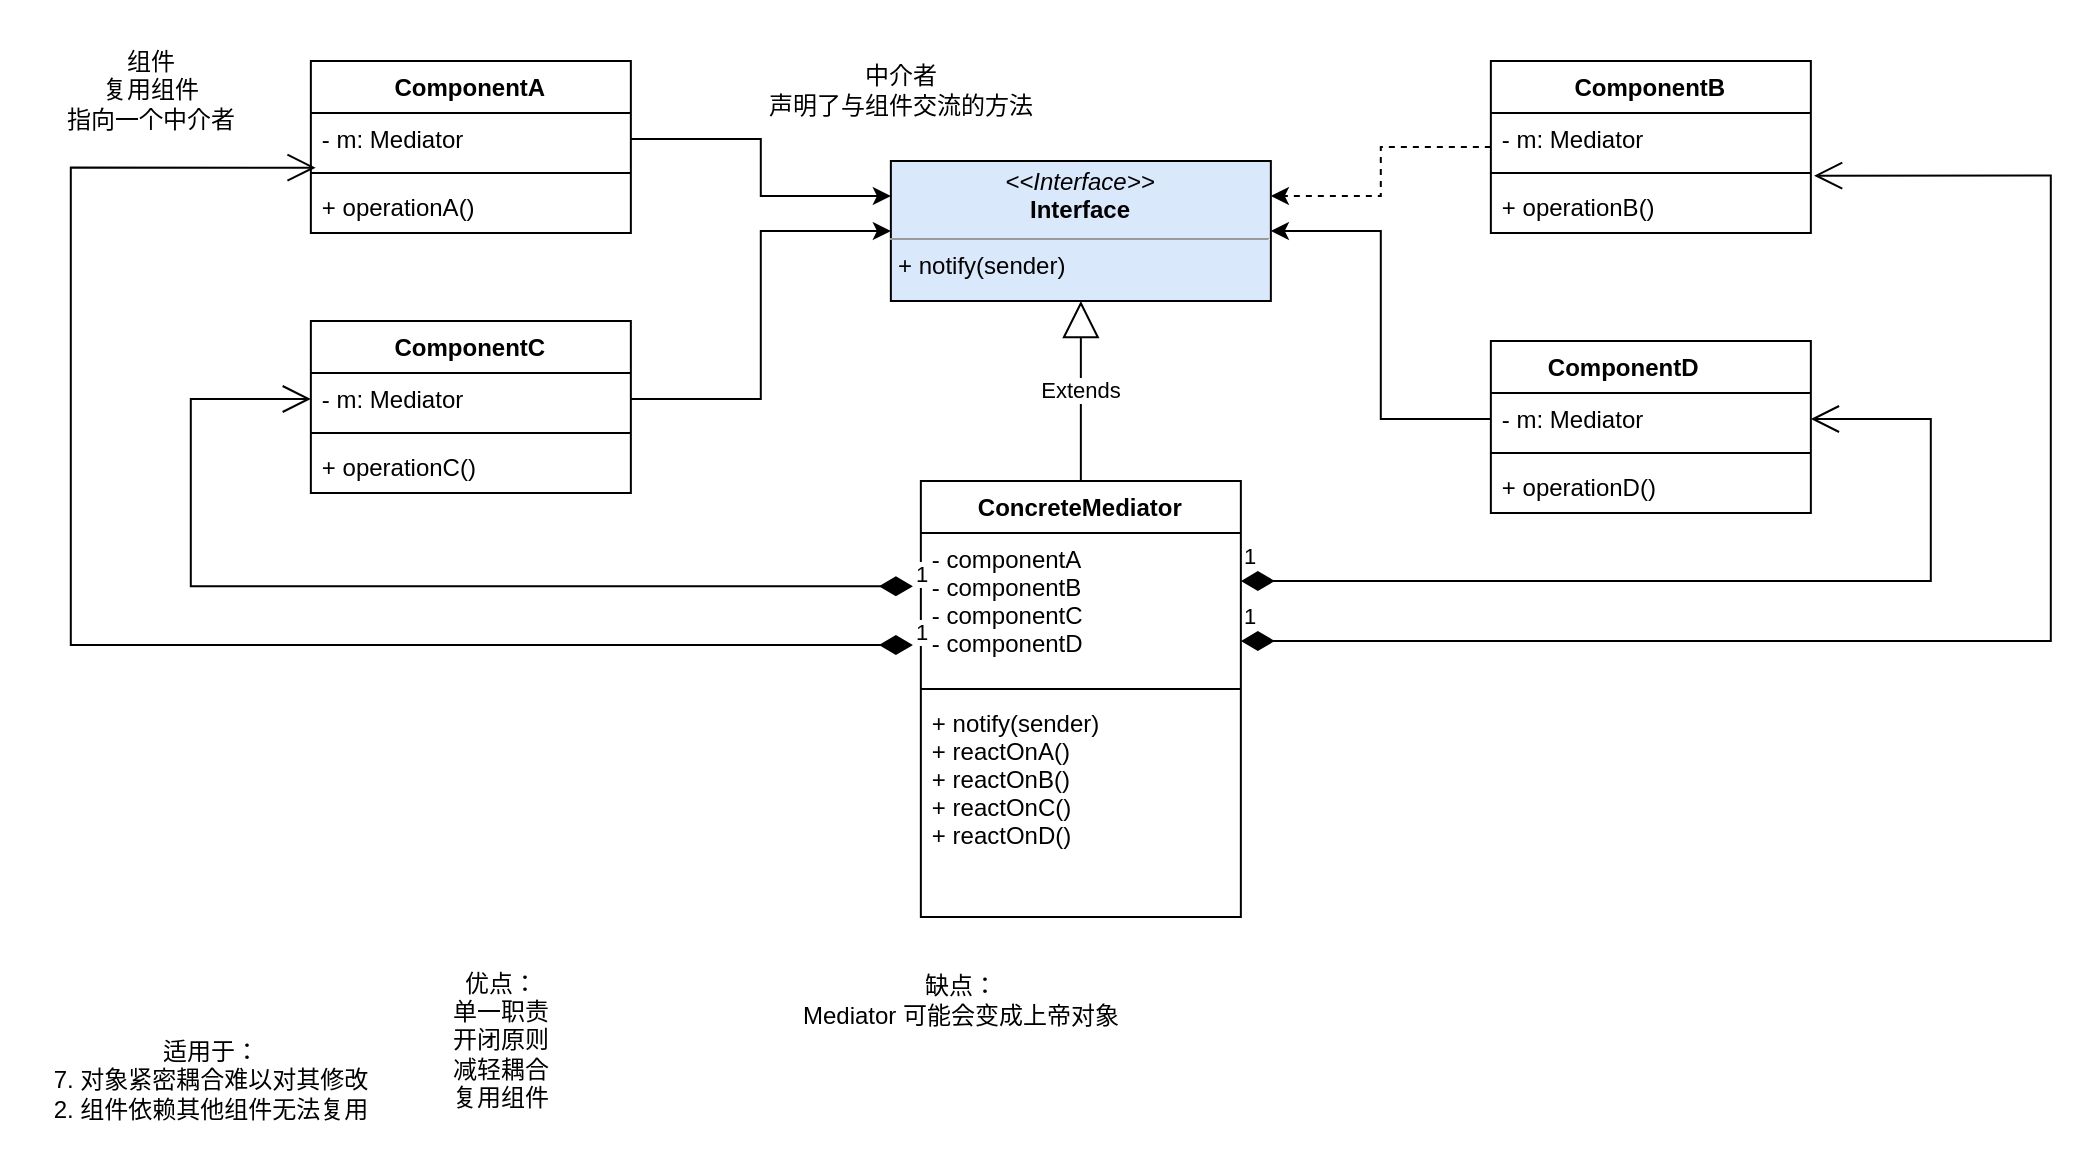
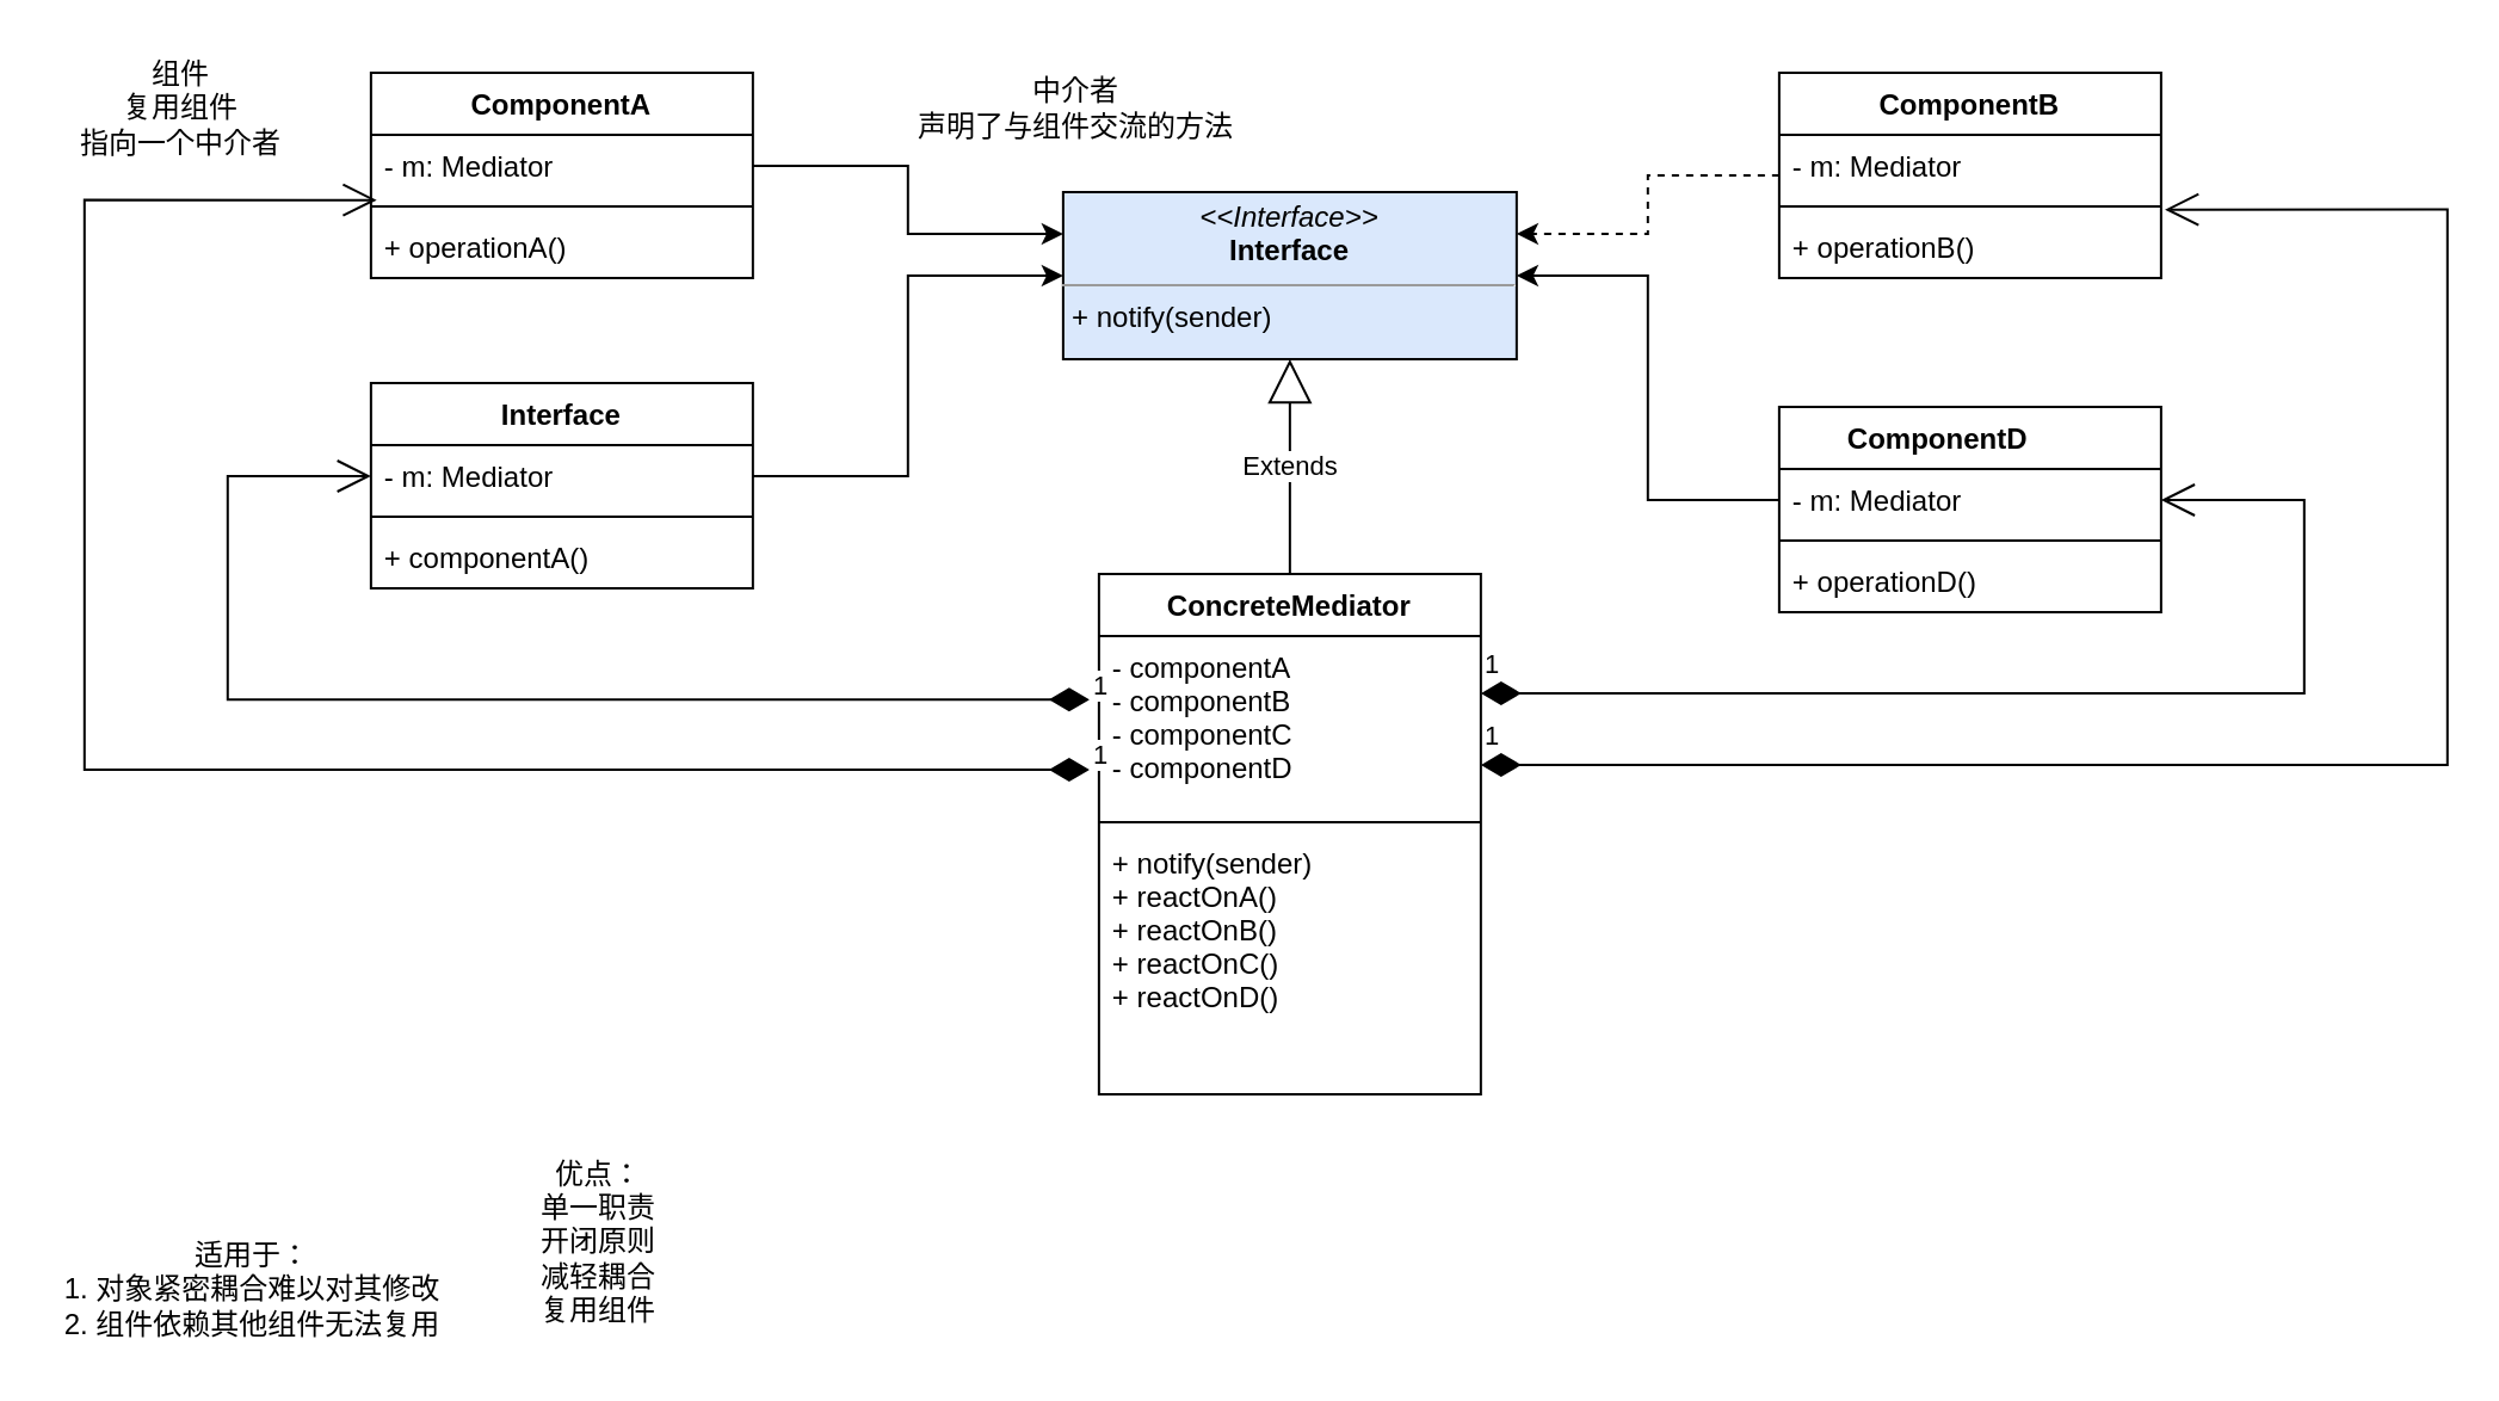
  <mxCell id="0" />
  <mxCell id="1" parent="0" />
  <mxCell id="2" value="ComponentA" style="swimlane;fontStyle=1;align=center;verticalAlign=top;childLayout=stackLayout;horizontal=1;startSize=26;horizontalStack=0;resizeParent=1;resizeParentMax=0;resizeLast=0;collapsible=1;marginBottom=0;" vertex="1" parent="1"><mxGeometry x="154.93" y="30" width="160" height="86" as="geometry" /></mxCell>
  <mxCell id="3" value="- m: Mediator" style="text;strokeColor=none;fillColor=none;align=left;verticalAlign=top;spacingLeft=4;spacingRight=4;overflow=hidden;rotatable=0;points=[[0,0.5],[1,0.5]];portConstraint=eastwest;" vertex="1" parent="2"><mxGeometry y="26" width="160" height="26" as="geometry" /></mxCell>
  <mxCell id="4" value="" style="line;strokeWidth=1;fillColor=none;align=left;verticalAlign=middle;spacingTop=-1;spacingLeft=3;spacingRight=3;rotatable=0;labelPosition=right;points=[];portConstraint=eastwest;" vertex="1" parent="2"><mxGeometry y="52" width="160" height="8" as="geometry" /></mxCell>
  <mxCell id="5" value="+ operationA()" style="text;strokeColor=none;fillColor=none;align=left;verticalAlign=top;spacingLeft=4;spacingRight=4;overflow=hidden;rotatable=0;points=[[0,0.5],[1,0.5]];portConstraint=eastwest;" vertex="1" parent="2"><mxGeometry y="60" width="160" height="26" as="geometry" /></mxCell>
  <mxCell id="6" style="edgeStyle=orthogonalEdgeStyle;rounded=0;orthogonalLoop=1;jettySize=auto;html=1;entryX=1;entryY=0.25;entryDx=0;entryDy=0;dashed=1;" edge="1" parent="1" source="7" target="19"><mxGeometry relative="1" as="geometry" /></mxCell>
  <mxCell id="7" value="ComponentB" style="swimlane;fontStyle=1;align=center;verticalAlign=top;childLayout=stackLayout;horizontal=1;startSize=26;horizontalStack=0;resizeParent=1;resizeParentMax=0;resizeLast=0;collapsible=1;marginBottom=0;" vertex="1" parent="1"><mxGeometry x="744.93" y="30" width="160" height="86" as="geometry" /></mxCell>
  <mxCell id="8" value="- m: Mediator" style="text;strokeColor=none;fillColor=none;align=left;verticalAlign=top;spacingLeft=4;spacingRight=4;overflow=hidden;rotatable=0;points=[[0,0.5],[1,0.5]];portConstraint=eastwest;" vertex="1" parent="7"><mxGeometry y="26" width="160" height="26" as="geometry" /></mxCell>
  <mxCell id="9" value="" style="line;strokeWidth=1;fillColor=none;align=left;verticalAlign=middle;spacingTop=-1;spacingLeft=3;spacingRight=3;rotatable=0;labelPosition=right;points=[];portConstraint=eastwest;" vertex="1" parent="7"><mxGeometry y="52" width="160" height="8" as="geometry" /></mxCell>
  <mxCell id="10" value="+ operationB()" style="text;strokeColor=none;fillColor=none;align=left;verticalAlign=top;spacingLeft=4;spacingRight=4;overflow=hidden;rotatable=0;points=[[0,0.5],[1,0.5]];portConstraint=eastwest;" vertex="1" parent="7"><mxGeometry y="60" width="160" height="26" as="geometry" /></mxCell>
- <mxCell id="11" value="ComponentC" style="swimlane;fontStyle=1;align=center;verticalAlign=top;childLayout=stackLayout;horizontal=1;startSize=26;horizontalStack=0;resizeParent=1;resizeParentMax=0;resizeLast=0;collapsible=1;marginBottom=0;" vertex="1" parent="1"><mxGeometry x="154.93" y="160" width="160" height="86" as="geometry" /></mxCell>
+ <mxCell id="11" value="Interface" style="swimlane;fontStyle=1;align=center;verticalAlign=top;childLayout=stackLayout;horizontal=1;startSize=26;horizontalStack=0;resizeParent=1;resizeParentMax=0;resizeLast=0;collapsible=1;marginBottom=0;" vertex="1" parent="1"><mxGeometry x="154.93" y="160" width="160" height="86" as="geometry" /></mxCell>
  <mxCell id="12" value="- m: Mediator" style="text;strokeColor=none;fillColor=none;align=left;verticalAlign=top;spacingLeft=4;spacingRight=4;overflow=hidden;rotatable=0;points=[[0,0.5],[1,0.5]];portConstraint=eastwest;" vertex="1" parent="11"><mxGeometry y="26" width="160" height="26" as="geometry" /></mxCell>
  <mxCell id="13" value="" style="line;strokeWidth=1;fillColor=none;align=left;verticalAlign=middle;spacingTop=-1;spacingLeft=3;spacingRight=3;rotatable=0;labelPosition=right;points=[];portConstraint=eastwest;" vertex="1" parent="11"><mxGeometry y="52" width="160" height="8" as="geometry" /></mxCell>
- <mxCell id="14" value="+ operationC()" style="text;strokeColor=none;fillColor=none;align=left;verticalAlign=top;spacingLeft=4;spacingRight=4;overflow=hidden;rotatable=0;points=[[0,0.5],[1,0.5]];portConstraint=eastwest;" vertex="1" parent="11"><mxGeometry y="60" width="160" height="26" as="geometry" /></mxCell>
+ <mxCell id="14" value="+ componentA()" style="text;strokeColor=none;fillColor=none;align=left;verticalAlign=top;spacingLeft=4;spacingRight=4;overflow=hidden;rotatable=0;points=[[0,0.5],[1,0.5]];portConstraint=eastwest;" vertex="1" parent="11"><mxGeometry y="60" width="160" height="26" as="geometry" /></mxCell>
  <mxCell id="15" value="ComponentD        " style="swimlane;fontStyle=1;align=center;verticalAlign=top;childLayout=stackLayout;horizontal=1;startSize=26;horizontalStack=0;resizeParent=1;resizeParentMax=0;resizeLast=0;collapsible=1;marginBottom=0;" vertex="1" parent="1"><mxGeometry x="744.93" y="170" width="160" height="86" as="geometry" /></mxCell>
  <mxCell id="16" value="- m: Mediator" style="text;strokeColor=none;fillColor=none;align=left;verticalAlign=top;spacingLeft=4;spacingRight=4;overflow=hidden;rotatable=0;points=[[0,0.5],[1,0.5]];portConstraint=eastwest;" vertex="1" parent="15"><mxGeometry y="26" width="160" height="26" as="geometry" /></mxCell>
  <mxCell id="17" value="" style="line;strokeWidth=1;fillColor=none;align=left;verticalAlign=middle;spacingTop=-1;spacingLeft=3;spacingRight=3;rotatable=0;labelPosition=right;points=[];portConstraint=eastwest;" vertex="1" parent="15"><mxGeometry y="52" width="160" height="8" as="geometry" /></mxCell>
  <mxCell id="18" value="+ operationD()" style="text;strokeColor=none;fillColor=none;align=left;verticalAlign=top;spacingLeft=4;spacingRight=4;overflow=hidden;rotatable=0;points=[[0,0.5],[1,0.5]];portConstraint=eastwest;" vertex="1" parent="15"><mxGeometry y="60" width="160" height="26" as="geometry" /></mxCell>
  <mxCell id="19" value="&lt;p style=&quot;margin: 0px ; margin-top: 4px ; text-align: center&quot;&gt;&lt;i&gt;&amp;lt;&amp;lt;Interface&amp;gt;&amp;gt;&lt;/i&gt;&lt;br&gt;&lt;b&gt;Interface&lt;/b&gt;&lt;/p&gt;&lt;hr size=&quot;1&quot;&gt;&lt;p style=&quot;margin: 0px ; margin-left: 4px&quot;&gt;&lt;/p&gt;&lt;p style=&quot;margin: 0px ; margin-left: 4px&quot;&gt;+ notify(sender)&lt;/p&gt;" style="verticalAlign=top;align=left;overflow=fill;fontSize=12;fontFamily=Helvetica;html=1;fillColor=#dae8fc;" vertex="1" parent="1"><mxGeometry x="444.93" y="80" width="190" height="70" as="geometry" /></mxCell>
  <mxCell id="20" value="ConcreteMediator" style="swimlane;fontStyle=1;align=center;verticalAlign=top;childLayout=stackLayout;horizontal=1;startSize=26;horizontalStack=0;resizeParent=1;resizeParentMax=0;resizeLast=0;collapsible=1;marginBottom=0;" vertex="1" parent="1"><mxGeometry x="459.93" y="240" width="160" height="218" as="geometry" /></mxCell>
  <mxCell id="21" value="- componentA&#10;- componentB&#10;- componentC&#10;- componentD" style="text;strokeColor=none;fillColor=none;align=left;verticalAlign=top;spacingLeft=4;spacingRight=4;overflow=hidden;rotatable=0;points=[[0,0.5],[1,0.5]];portConstraint=eastwest;" vertex="1" parent="20"><mxGeometry y="26" width="160" height="74" as="geometry" /></mxCell>
  <mxCell id="22" value="" style="line;strokeWidth=1;fillColor=none;align=left;verticalAlign=middle;spacingTop=-1;spacingLeft=3;spacingRight=3;rotatable=0;labelPosition=right;points=[];portConstraint=eastwest;" vertex="1" parent="20"><mxGeometry y="100" width="160" height="8" as="geometry" /></mxCell>
  <mxCell id="23" value="+ notify(sender)&#10;+ reactOnA()&#10;+ reactOnB()&#10;+ reactOnC()&#10;+ reactOnD()" style="text;strokeColor=none;fillColor=none;align=left;verticalAlign=top;spacingLeft=4;spacingRight=4;overflow=hidden;rotatable=0;points=[[0,0.5],[1,0.5]];portConstraint=eastwest;" vertex="1" parent="20"><mxGeometry y="108" width="160" height="110" as="geometry" /></mxCell>
  <mxCell id="24" style="edgeStyle=orthogonalEdgeStyle;rounded=0;orthogonalLoop=1;jettySize=auto;html=1;entryX=0;entryY=0.25;entryDx=0;entryDy=0;" edge="1" parent="1" source="3" target="19"><mxGeometry relative="1" as="geometry" /></mxCell>
  <mxCell id="25" style="edgeStyle=orthogonalEdgeStyle;rounded=0;orthogonalLoop=1;jettySize=auto;html=1;entryX=0;entryY=0.5;entryDx=0;entryDy=0;" edge="1" parent="1" source="12" target="19"><mxGeometry relative="1" as="geometry" /></mxCell>
  <mxCell id="26" style="edgeStyle=orthogonalEdgeStyle;rounded=0;orthogonalLoop=1;jettySize=auto;html=1;entryX=1;entryY=0.5;entryDx=0;entryDy=0;" edge="1" parent="1" source="16" target="19"><mxGeometry relative="1" as="geometry" /></mxCell>
  <mxCell id="27" value="Extends" style="endArrow=block;endSize=16;endFill=0;html=1;rounded=0;entryX=0.5;entryY=1;entryDx=0;entryDy=0;" edge="1" parent="1" target="19"><mxGeometry width="160" relative="1" as="geometry"><mxPoint x="539.93" y="240" as="sourcePoint" /><mxPoint x="704.93" y="240" as="targetPoint" /></mxGeometry></mxCell>
  <mxCell id="28" value="1" style="endArrow=open;html=1;endSize=12;startArrow=diamondThin;startSize=14;startFill=1;edgeStyle=orthogonalEdgeStyle;align=left;verticalAlign=bottom;rounded=0;entryX=1.01;entryY=1.205;entryDx=0;entryDy=0;entryPerimeter=0;" edge="1" parent="1" target="8"><mxGeometry x="-1" y="3" relative="1" as="geometry"><mxPoint x="619.93" y="320" as="sourcePoint" /><mxPoint x="1024.93" y="90" as="targetPoint" /><Array as="points"><mxPoint x="1024.93" y="320" /><mxPoint x="1024.93" y="87" /></Array></mxGeometry></mxCell>
  <mxCell id="29" value="1" style="endArrow=open;html=1;endSize=12;startArrow=diamondThin;startSize=14;startFill=1;edgeStyle=orthogonalEdgeStyle;align=left;verticalAlign=bottom;rounded=0;entryX=1;entryY=0.5;entryDx=0;entryDy=0;" edge="1" parent="1" target="16"><mxGeometry x="-1" y="3" relative="1" as="geometry"><mxPoint x="619.93" y="290" as="sourcePoint" /><mxPoint x="964.93" y="210" as="targetPoint" /><Array as="points"><mxPoint x="964.93" y="290" /><mxPoint x="964.93" y="209" /></Array></mxGeometry></mxCell>
  <mxCell id="30" value="1" style="endArrow=open;html=1;endSize=12;startArrow=diamondThin;startSize=14;startFill=1;edgeStyle=orthogonalEdgeStyle;align=left;verticalAlign=bottom;rounded=0;exitX=-0.025;exitY=0.757;exitDx=0;exitDy=0;exitPerimeter=0;entryX=0.015;entryY=1.051;entryDx=0;entryDy=0;entryPerimeter=0;" edge="1" parent="1" source="21" target="3"><mxGeometry x="-1" y="3" relative="1" as="geometry"><mxPoint x="234.93" y="348.33" as="sourcePoint" /><mxPoint x="34.93" y="70" as="targetPoint" /><Array as="points"><mxPoint x="34.93" y="322" /><mxPoint x="34.93" y="83" /></Array></mxGeometry></mxCell>
  <mxCell id="31" value="1" style="endArrow=open;html=1;endSize=12;startArrow=diamondThin;startSize=14;startFill=1;edgeStyle=orthogonalEdgeStyle;align=left;verticalAlign=bottom;rounded=0;exitX=-0.025;exitY=0.36;exitDx=0;exitDy=0;exitPerimeter=0;entryX=0;entryY=0.5;entryDx=0;entryDy=0;" edge="1" parent="1" source="21" target="12"><mxGeometry x="-1" y="3" relative="1" as="geometry"><mxPoint x="114.93" y="500" as="sourcePoint" /><mxPoint x="94.93" y="200" as="targetPoint" /><Array as="points"><mxPoint x="94.93" y="293" /><mxPoint x="94.93" y="199" /></Array></mxGeometry></mxCell>
- <mxCell id="32" value="适用于：&lt;br&gt;7. 对象紧密耦合难以对其修改&lt;br&gt;2. 组件依赖其他组件无法复用&lt;br&gt;" style="text;html=1;align=center;verticalAlign=middle;resizable=0;points=[];autosize=1;strokeColor=none;fillColor=none;" vertex="1" parent="1"><mxGeometry x="20" y="515" width="170" height="50" as="geometry" /></mxCell>
+ <mxCell id="32" value="适用于：&lt;br&gt;1. 对象紧密耦合难以对其修改&lt;br&gt;2. 组件依赖其他组件无法复用&lt;br&gt;" style="text;html=1;align=center;verticalAlign=middle;resizable=0;points=[];autosize=1;strokeColor=none;fillColor=none;" vertex="1" parent="1"><mxGeometry x="20" y="515" width="170" height="50" as="geometry" /></mxCell>
  <mxCell id="33" value="优点：&lt;br&gt;单一职责&lt;br&gt;开闭原则&lt;br&gt;减轻耦合&lt;br&gt;复用组件" style="text;html=1;align=center;verticalAlign=middle;resizable=0;points=[];autosize=1;strokeColor=none;fillColor=none;" vertex="1" parent="1"><mxGeometry x="220" y="480" width="60" height="80" as="geometry" /></mxCell>
- <mxCell id="34" value="缺点：&lt;br&gt;Mediator 可能会变成上帝对象" style="text;html=1;align=center;verticalAlign=middle;resizable=0;points=[];autosize=1;strokeColor=none;fillColor=none;" vertex="1" parent="1"><mxGeometry x="395" y="485" width="170" height="30" as="geometry" /></mxCell>
  <mxCell id="35" value="组件&lt;br&gt;复用组件&lt;br&gt;指向一个中介者" style="text;html=1;align=center;verticalAlign=middle;resizable=0;points=[];autosize=1;strokeColor=none;fillColor=none;" vertex="1" parent="1"><mxGeometry x="25" y="20" width="100" height="50" as="geometry" /></mxCell>
  <mxCell id="36" value="中介者&lt;br&gt;声明了与组件交流的方法" style="text;html=1;align=center;verticalAlign=middle;resizable=0;points=[];autosize=1;strokeColor=none;fillColor=none;" vertex="1" parent="1"><mxGeometry x="375" y="30" width="150" height="30" as="geometry" /></mxCell>
